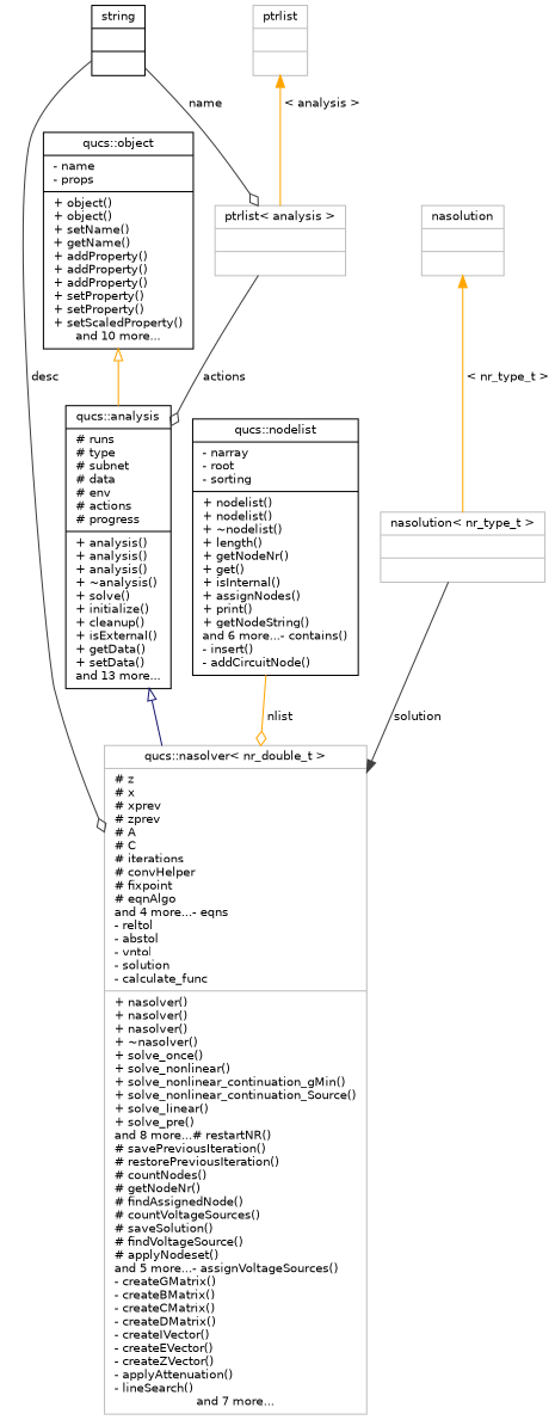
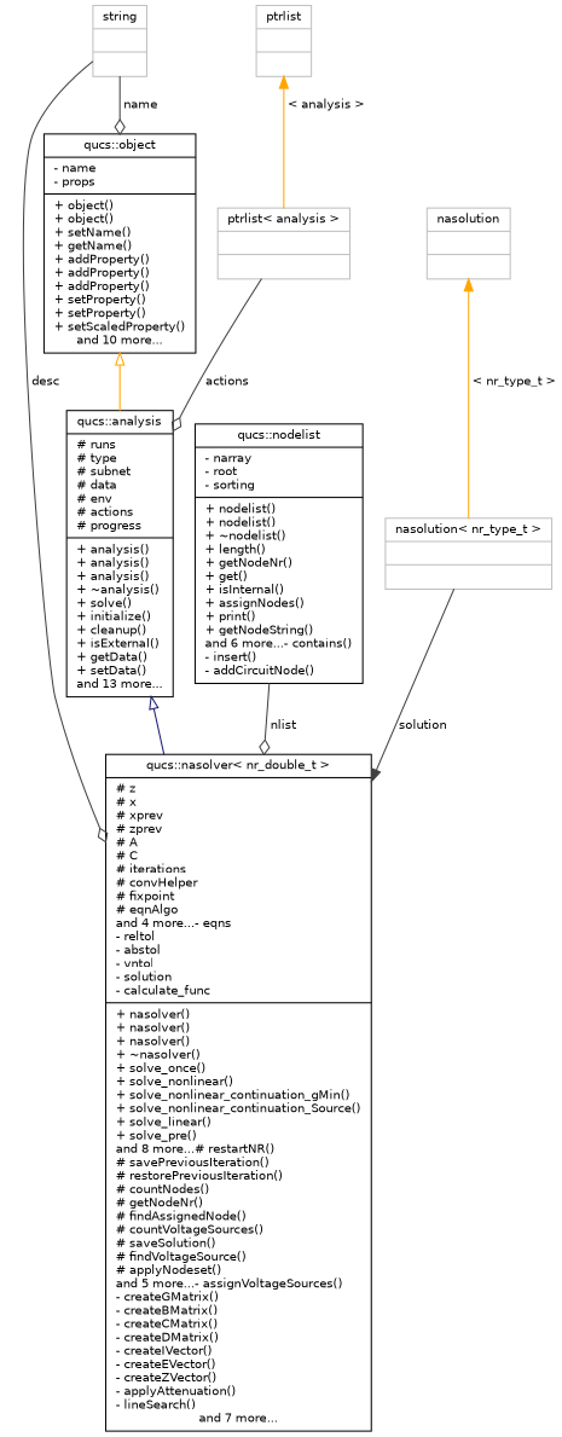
  digraph {
    node [color=grey75 fillcolor=white fontname=Helvetica fontsize=10 shape=record style=filled]
    edge [color=grey25 fontname=Helvetica fontsize=10 labelfontname=Helvetica labelfontsize=10 style=solid]
-   n1 [height=0.2 label="{qucs::nasolver\< nr_double_t \>\n|# z\l# x\l# xprev\l# zprev\l# A\l# C\l# iterations\l# convHelper\l# fixpoint\l# eqnAlgo\land 4 more...- eqns\l- reltol\l- abstol\l- vntol\l- solution\l- calculate_func\l|+ nasolver()\l+ nasolver()\l+ nasolver()\l+ ~nasolver()\l+ solve_once()\l+ solve_nonlinear()\l+ solve_nonlinear_continuation_gMin()\l+ solve_nonlinear_continuation_Source()\l+ solve_linear()\l+ solve_pre()\land 8 more...# restartNR()\l# savePreviousIteration()\l# restorePreviousIteration()\l# countNodes()\l# getNodeNr()\l# findAssignedNode()\l# countVoltageSources()\l# saveSolution()\l# findVoltageSource()\l# applyNodeset()\land 5 more...- assignVoltageSources()\l- createGMatrix()\l- createBMatrix()\l- createCMatrix()\l- createDMatrix()\l- createIVector()\l- createEVector()\l- createZVector()\l- applyAttenuation()\l- lineSearch()\land 7 more...}" width=0.4]
+   n1 [color=black height=0.2 label="{qucs::nasolver\< nr_double_t \>\n|# z\l# x\l# xprev\l# zprev\l# A\l# C\l# iterations\l# convHelper\l# fixpoint\l# eqnAlgo\land 4 more...- eqns\l- reltol\l- abstol\l- vntol\l- solution\l- calculate_func\l|+ nasolver()\l+ nasolver()\l+ nasolver()\l+ ~nasolver()\l+ solve_once()\l+ solve_nonlinear()\l+ solve_nonlinear_continuation_gMin()\l+ solve_nonlinear_continuation_Source()\l+ solve_linear()\l+ solve_pre()\land 8 more...# restartNR()\l# savePreviousIteration()\l# restorePreviousIteration()\l# countNodes()\l# getNodeNr()\l# findAssignedNode()\l# countVoltageSources()\l# saveSolution()\l# findVoltageSource()\l# applyNodeset()\land 5 more...- assignVoltageSources()\l- createGMatrix()\l- createBMatrix()\l- createCMatrix()\l- createDMatrix()\l- createIVector()\l- createEVector()\l- createZVector()\l- applyAttenuation()\l- lineSearch()\land 7 more...}" width=0.4]
    n2 [color=black height=0.2 label="{qucs::analysis\n|# runs\l# type\l# subnet\l# data\l# env\l# actions\l# progress\l|+ analysis()\l+ analysis()\l+ analysis()\l+ ~analysis()\l+ solve()\l+ initialize()\l+ cleanup()\l+ isExternal()\l+ getData()\l+ setData()\land 13 more...}" width=0.4]
    n3 [color=black height=0.2 label="{qucs::object\n|- name\l- props\l|+ object()\l+ object()\l+ setName()\l+ getName()\l+ addProperty()\l+ addProperty()\l+ addProperty()\l+ setProperty()\l+ setProperty()\l+ setScaledProperty()\land 10 more...}" width=0.4]
-   n4 [color=black height=0.2 label="{string\n||}" width=0.4]
+   n4 [height=0.2 label="{string\n||}" width=0.4]
    n5 [height=0.2 label="{ptrlist\< analysis \>\n||}" width=0.4]
    n6 [height=0.2 label="{ptrlist\n||}" width=0.4]
    n7 [color=black height=0.2 label="{qucs::nodelist\n|- narray\l- root\l- sorting\l|+ nodelist()\l+ nodelist()\l+ ~nodelist()\l+ length()\l+ getNodeNr()\l+ get()\l+ isInternal()\l+ assignNodes()\l+ print()\l+ getNodeString()\land 6 more...- contains()\l- insert()\l- addCircuitNode()\l}" width=0.4]
    n8 [height=0.2 label="{nasolution\< nr_type_t \>\n||}" width=0.4]
    n9 [height=0.2 label="{nasolution\n||}" width=0.4]
    n2 -> n1 [arrowtail=onormal color=midnightblue dir=back]
    n3 -> n2 [arrowtail=onormal color=orange dir=back]
    n4 -> n1 [arrowhead=odiamond label=" desc"]
-   n4 -> n5 [arrowhead=odiamond label=" name"]
+   n4 -> n3 [arrowhead=odiamond label=" name"]
    n5 -> n2 [arrowhead=odiamond label=" actions"]
    n6 -> n5 [color=orange dir=back label=" \< analysis \>"]
-   n7 -> n1 [arrowhead=odiamond color=orange label=" nlist"]
+   n7 -> n1 [arrowhead=odiamond label=" nlist"]
    n8 -> n1 [arrowhead=normal label=" solution"]
    n9 -> n8 [color=orange dir=back label=" \< nr_type_t \>"]
  }
